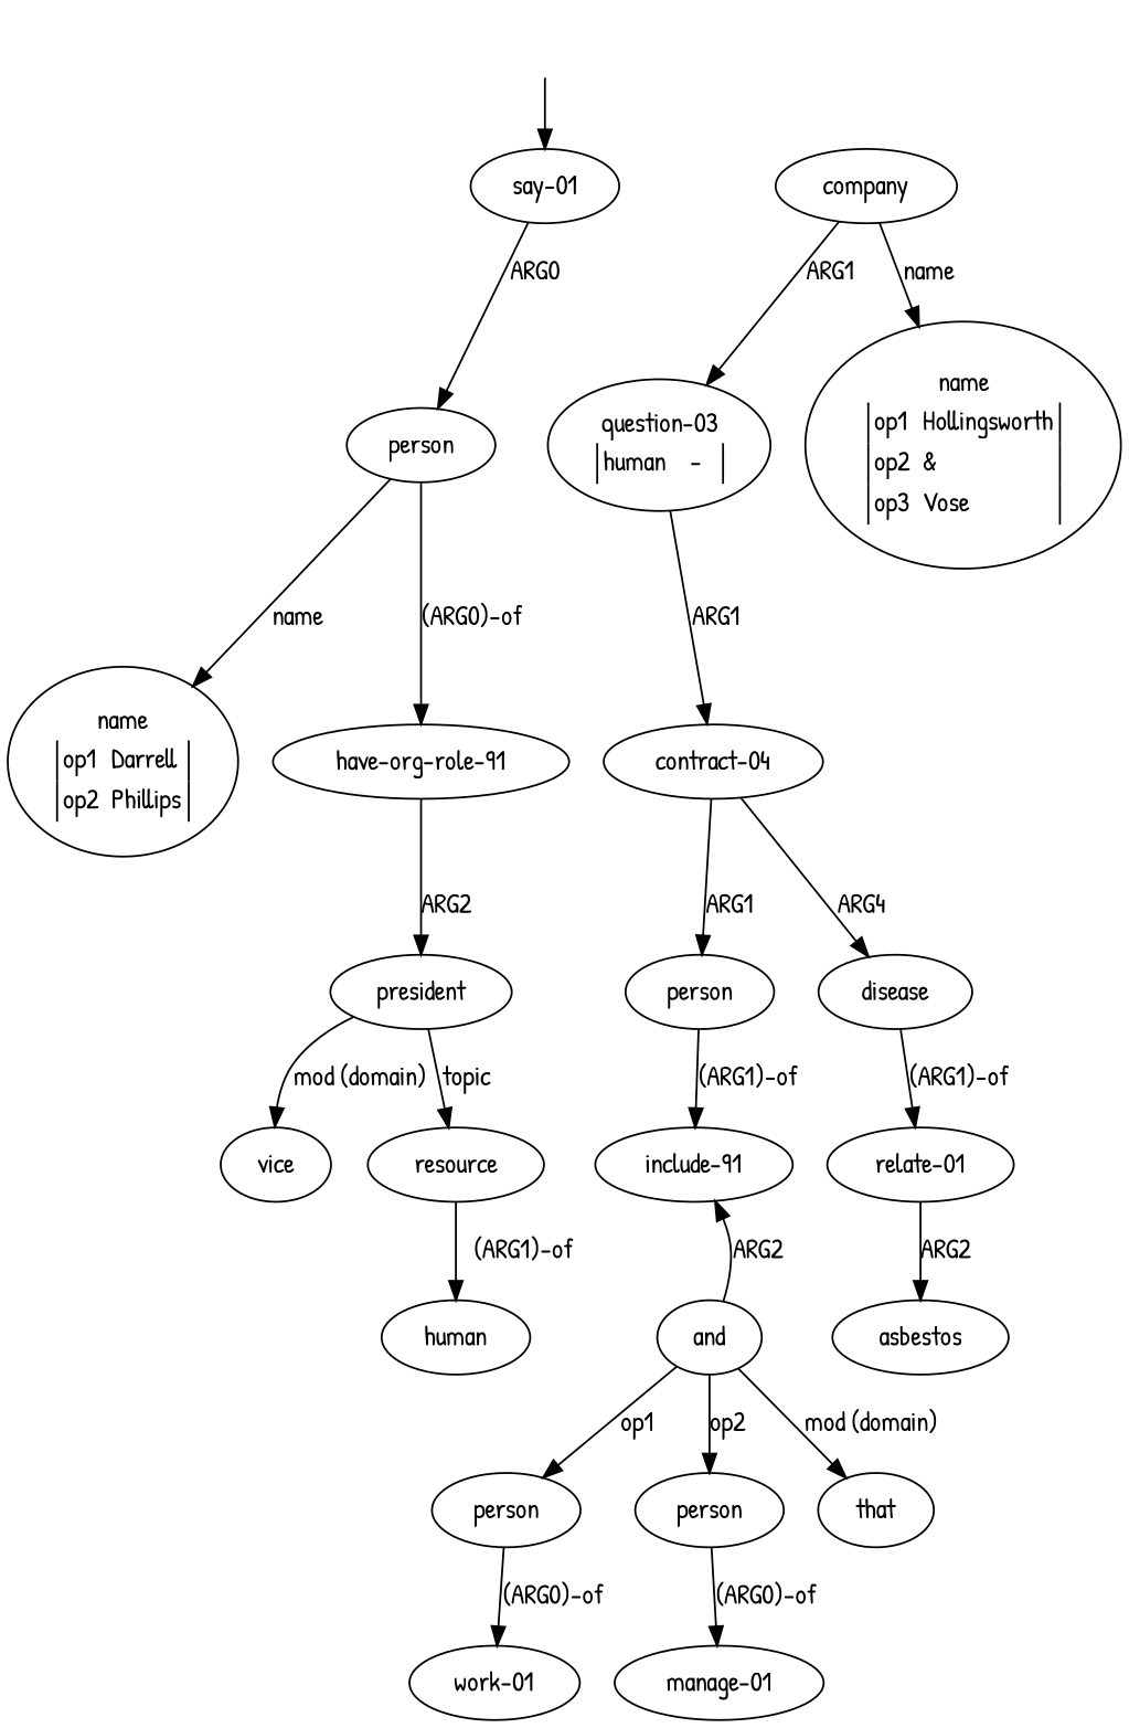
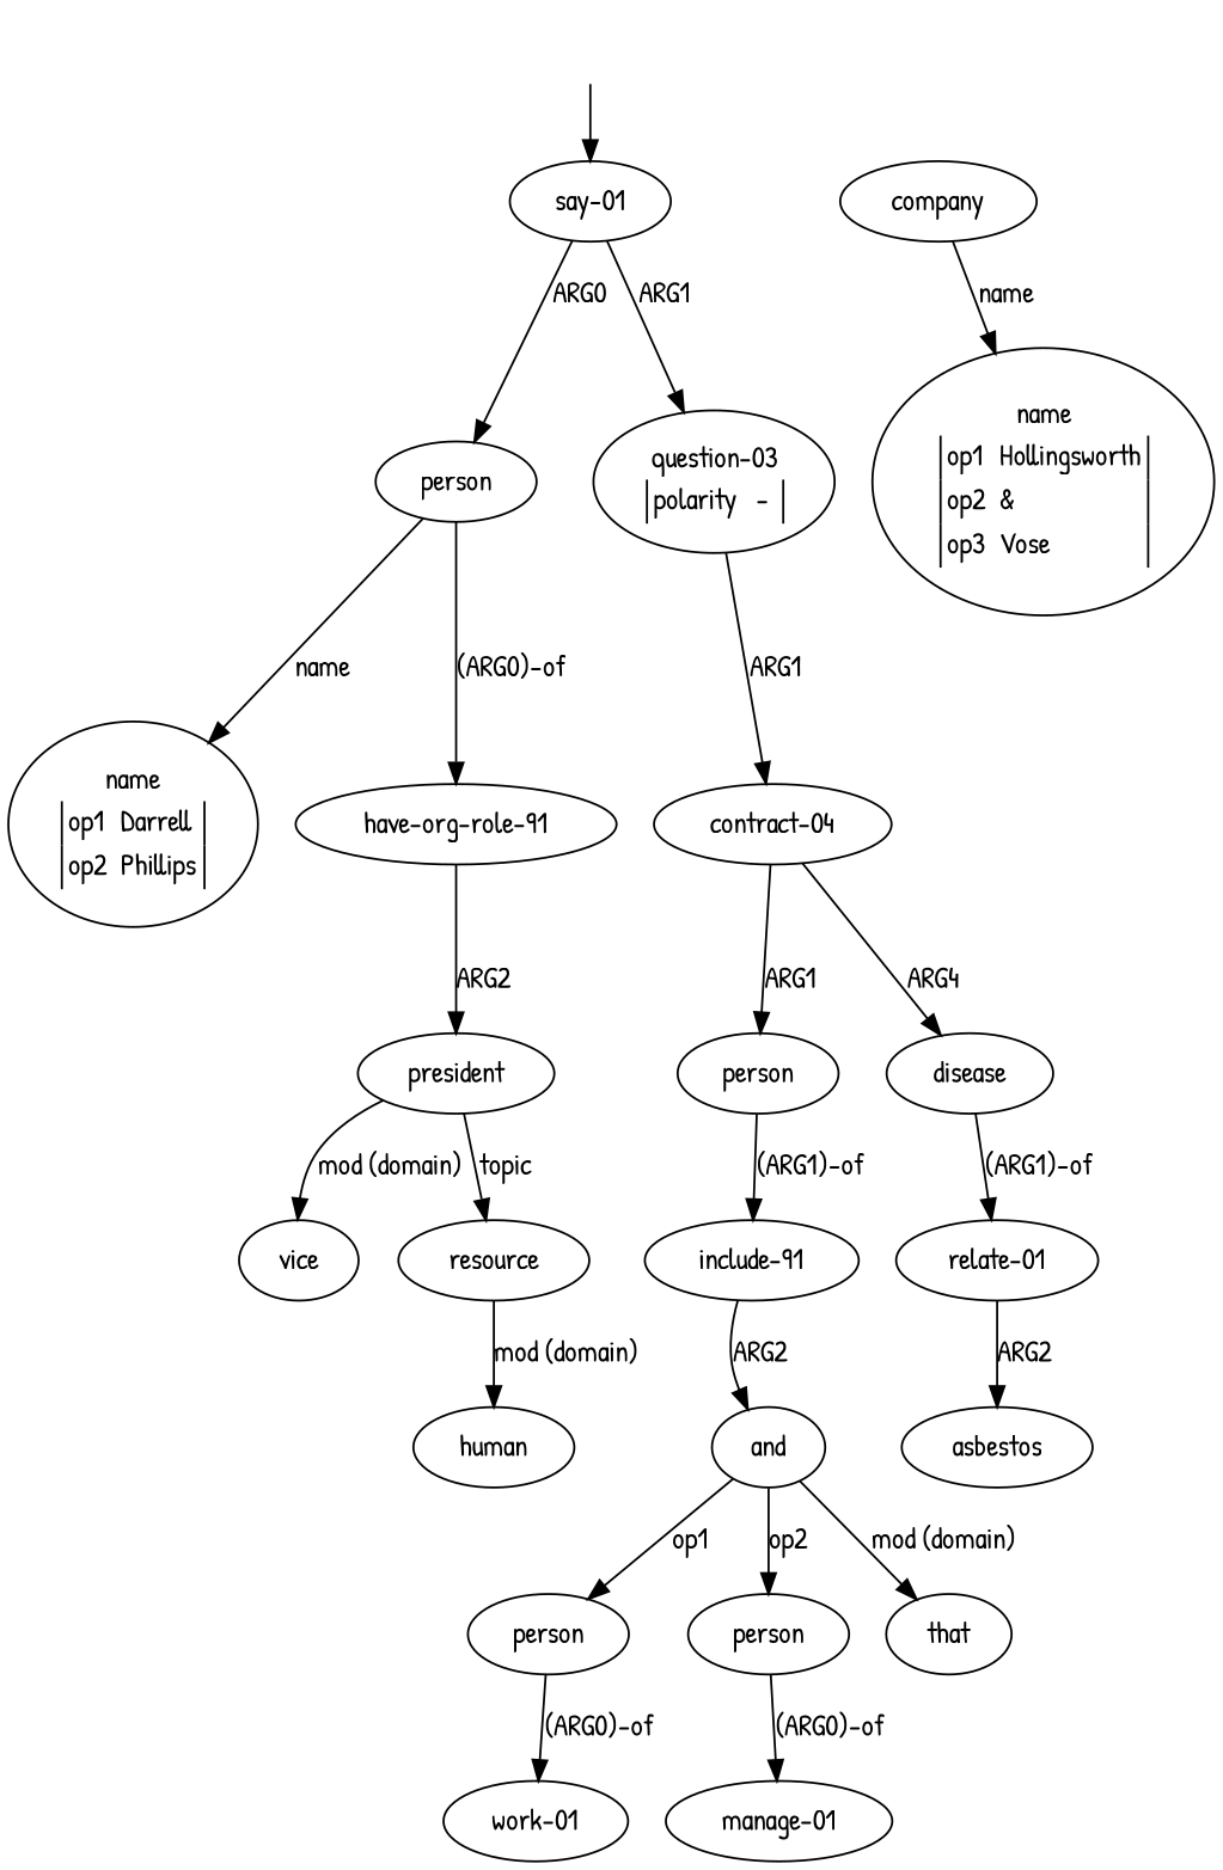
  digraph {
    fontname="Patrick Hand"
    node [fontname="Patrick Hand"]
    edge [fontname="Patrick Hand"]
    top [style=invis]
    n2 [label=<<table align="center" border="0" cellspacing="0"><tr><td colspan="2">say-01</td></tr></table>>]
    n3 [label=<<table align="center" border="0" cellspacing="0"><tr><td colspan="2">person</td></tr></table>>]
-   n4 [label=<<table align="center" border="0" cellspacing="0"><tr><td colspan="2">question-03</td></tr><tr><td sides="l" border="1" align="left">human</td><td sides="r" border="1" align="left">-</td></tr></table>>]
+   n4 [label=<<table align="center" border="0" cellspacing="0"><tr><td colspan="2">question-03</td></tr><tr><td sides="l" border="1" align="left">polarity</td><td sides="r" border="1" align="left">-</td></tr></table>>]
    n5 [label=<<table align="center" border="0" cellspacing="0"><tr><td colspan="2">name</td></tr><tr><td sides="l" border="1" align="left">op1</td><td sides="r" border="1" align="left">Darrell</td></tr><tr><td sides="l" border="1" align="left">op2</td><td sides="r" border="1" align="left">Phillips</td></tr></table>>]
    n6 [label=<<table align="center" border="0" cellspacing="0"><tr><td colspan="2">have-org-role-91</td></tr></table>>]
    n7 [label=<<table align="center" border="0" cellspacing="0"><tr><td colspan="2">contract-04</td></tr></table>>]
    n8 [label=<<table align="center" border="0" cellspacing="0"><tr><td colspan="2">president</td></tr></table>>]
    n9 [label=<<table align="center" border="0" cellspacing="0"><tr><td colspan="2">company</td></tr></table>>]
    n10 [label=<<table align="center" border="0" cellspacing="0"><tr><td colspan="2">name</td></tr><tr><td sides="l" border="1" align="left">op1</td><td sides="r" border="1" align="left">Hollingsworth</td></tr><tr><td sides="l" border="1" align="left">op2</td><td sides="r" border="1" align="left">&amp;</td></tr><tr><td sides="l" border="1" align="left">op3</td><td sides="r" border="1" align="left">Vose</td></tr></table>>]
    n11 [label=<<table align="center" border="0" cellspacing="0"><tr><td colspan="2">vice</td></tr></table>>]
    n12 [label=<<table align="center" border="0" cellspacing="0"><tr><td colspan="2">resource</td></tr></table>>]
    n13 [label=<<table align="center" border="0" cellspacing="0"><tr><td colspan="2">human</td></tr></table>>]
    n14 [label=<<table align="center" border="0" cellspacing="0"><tr><td colspan="2">person</td></tr></table>>]
    n15 [label=<<table align="center" border="0" cellspacing="0"><tr><td colspan="2">disease</td></tr></table>>]
    n16 [label=<<table align="center" border="0" cellspacing="0"><tr><td colspan="2">include-91</td></tr></table>>]
    n17 [label=<<table align="center" border="0" cellspacing="0"><tr><td colspan="2">relate-01</td></tr></table>>]
    n18 [label=<<table align="center" border="0" cellspacing="0"><tr><td colspan="2">and</td></tr></table>>]
    n19 [label=<<table align="center" border="0" cellspacing="0"><tr><td colspan="2">person</td></tr></table>>]
    n20 [label=<<table align="center" border="0" cellspacing="0"><tr><td colspan="2">person</td></tr></table>>]
    n21 [label=<<table align="center" border="0" cellspacing="0"><tr><td colspan="2">that</td></tr></table>>]
    n22 [label=<<table align="center" border="0" cellspacing="0"><tr><td colspan="2">work-01</td></tr></table>>]
    n23 [label=<<table align="center" border="0" cellspacing="0"><tr><td colspan="2">manage-01</td></tr></table>>]
    n24 [label=<<table align="center" border="0" cellspacing="0"><tr><td colspan="2">asbestos</td></tr></table>>]
    top -> n2
    n2 -> n3 [label=ARG0]
-   n9 -> n4 [label=ARG1]
+   n2 -> n4 [label=ARG1]
    n3 -> n5 [label=name]
    n3 -> n6 [label="(ARG0)-of"]
    n4 -> n7 [label=ARG1]
    n6 -> n8 [label=ARG2]
    n7 -> n14 [label=ARG1]
    n7 -> n15 [label=ARG4]
    n8 -> n11 [label="mod (domain)"]
    n8 -> n12 [label=topic]
    n9 -> n10 [label=name]
-   n12 -> n13 [label="(ARG1)-of"]
+   n12 -> n13 [label="mod (domain)"]
    n14 -> n16 [label="(ARG1)-of"]
    n15 -> n17 [label="(ARG1)-of"]
-   n18 -> n16 [label=ARG2]
+   n16 -> n18 [label=ARG2]
    n17 -> n24 [label=ARG2]
    n18 -> n19 [label=op1]
    n18 -> n20 [label=op2]
    n18 -> n21 [label="mod (domain)"]
    n19 -> n22 [label="(ARG0)-of"]
    n20 -> n23 [label="(ARG0)-of"]
  }
